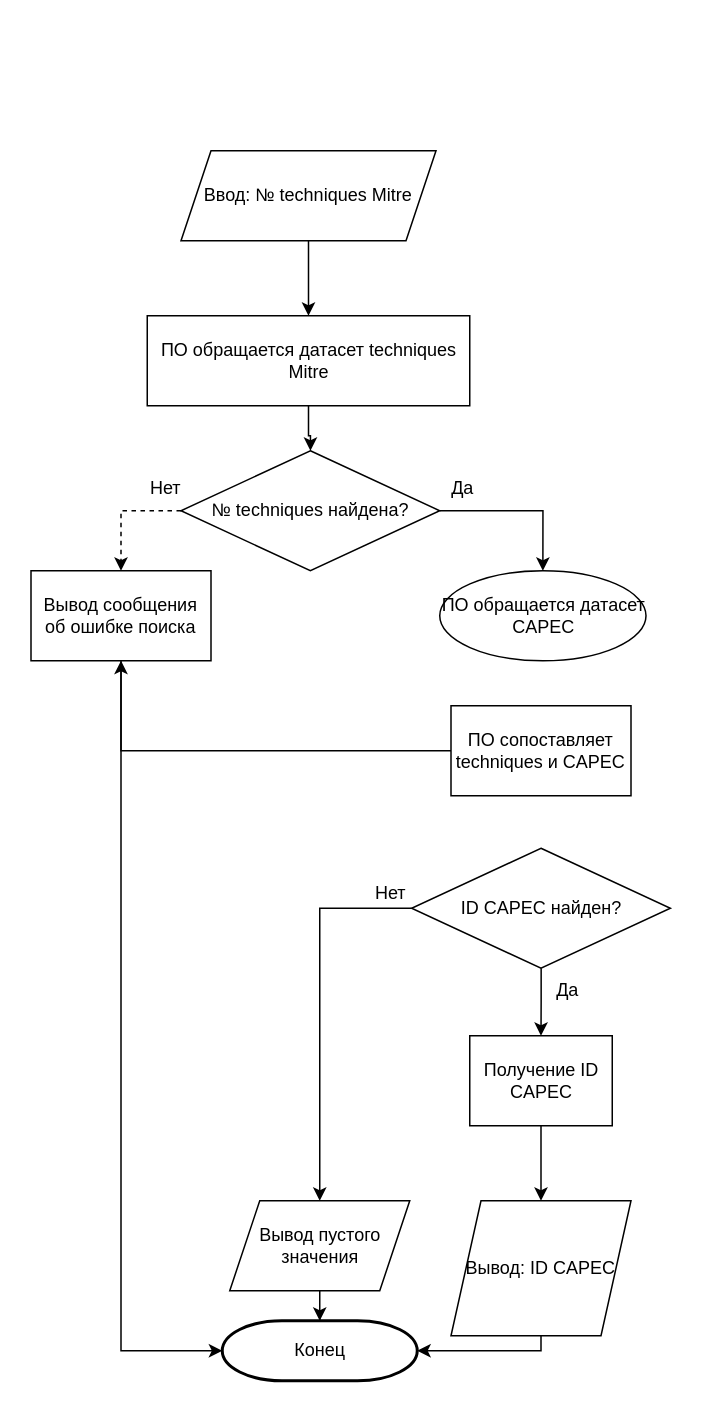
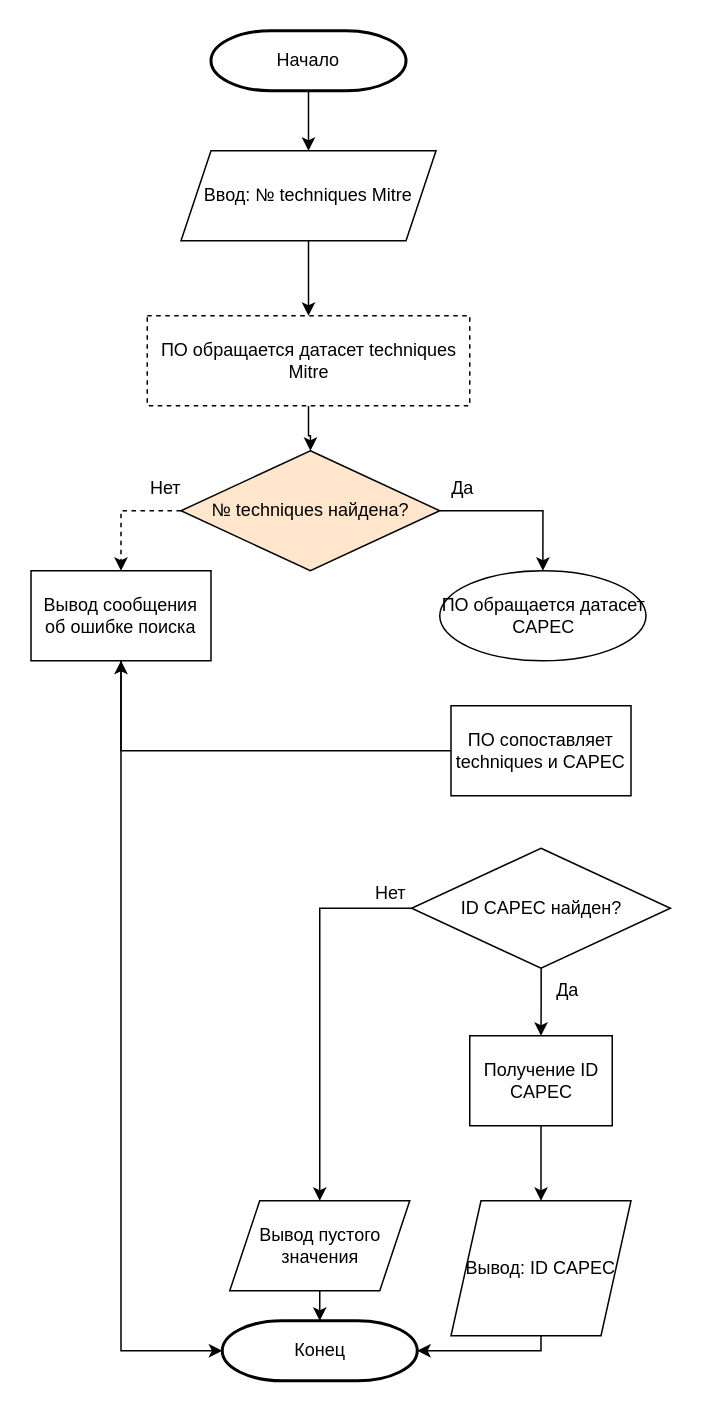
  <mxCell id="0" />
  <mxCell id="1" parent="0" />
+ <mxCell id="2" value="" style="edgeStyle=orthogonalEdgeStyle;rounded=0;orthogonalLoop=1;jettySize=auto;html=1;" edge="1" parent="1" source="3" target="6"><mxGeometry relative="1" as="geometry" /></mxCell>
+ <mxCell id="3" value="Начало" style="strokeWidth=2;html=1;shape=mxgraph.flowchart.terminator;whiteSpace=wrap;" vertex="1" parent="1"><mxGeometry x="140" y="20" width="130" height="40" as="geometry" /></mxCell>
  <mxCell id="4" value="Конец" style="strokeWidth=2;html=1;shape=mxgraph.flowchart.terminator;whiteSpace=wrap;" vertex="1" parent="1"><mxGeometry x="147.5" y="880" width="130" height="40" as="geometry" /></mxCell>
  <mxCell id="5" value="" style="edgeStyle=orthogonalEdgeStyle;rounded=0;orthogonalLoop=1;jettySize=auto;html=1;" edge="1" parent="1" source="6" target="10"><mxGeometry relative="1" as="geometry" /></mxCell>
  <mxCell id="6" value="Ввод: № techniques Mitre" style="shape=parallelogram;perimeter=parallelogramPerimeter;whiteSpace=wrap;html=1;fixedSize=1;" vertex="1" parent="1"><mxGeometry x="120" y="100" width="170" height="60" as="geometry" /></mxCell>
  <mxCell id="7" value="" style="edgeStyle=orthogonalEdgeStyle;rounded=0;orthogonalLoop=1;jettySize=auto;html=1;" edge="1" parent="1" source="8" target="4"><mxGeometry relative="1" as="geometry" /></mxCell>
  <mxCell id="8" value="Вывод пустого значения" style="shape=parallelogram;perimeter=parallelogramPerimeter;whiteSpace=wrap;html=1;fixedSize=1;" vertex="1" parent="1"><mxGeometry x="152.5" y="800" width="120" height="60" as="geometry" /></mxCell>
  <mxCell id="9" value="" style="edgeStyle=orthogonalEdgeStyle;rounded=0;orthogonalLoop=1;jettySize=auto;html=1;" edge="1" parent="1" source="10" target="12"><mxGeometry relative="1" as="geometry" /></mxCell>
- <mxCell id="10" value="ПО обращается датасет techniques Mitre" style="rounded=0;whiteSpace=wrap;html=1;" vertex="1" parent="1"><mxGeometry x="97.5" y="210" width="215" height="60" as="geometry" /></mxCell>
+ <mxCell id="10" value="ПО обращается датасет techniques Mitre" style="rounded=0;whiteSpace=wrap;html=1;dashed=1;" vertex="1" parent="1"><mxGeometry x="97.5" y="210" width="215" height="60" as="geometry" /></mxCell>
  <mxCell id="11" style="edgeStyle=orthogonalEdgeStyle;rounded=0;orthogonalLoop=1;jettySize=auto;html=1;exitX=0;exitY=0.5;exitDx=0;exitDy=0;entryX=0.5;entryY=0;entryDx=0;entryDy=0;dashed=1;" edge="1" parent="1" source="12" target="13"><mxGeometry relative="1" as="geometry" /></mxCell>
- <mxCell id="12" value="№ techniques&amp;nbsp;найдена?" style="rhombus;whiteSpace=wrap;html=1;" vertex="1" parent="1"><mxGeometry x="120" y="300" width="172.5" height="80" as="geometry" /></mxCell>
+ <mxCell id="12" value="№ techniques&amp;nbsp;найдена?" style="rhombus;whiteSpace=wrap;html=1;fillColor=#ffe6cc;" vertex="1" parent="1"><mxGeometry x="120" y="300" width="172.5" height="80" as="geometry" /></mxCell>
  <mxCell id="13" value="Вывод сообщения об ошибке поиска" style="rounded=0;whiteSpace=wrap;html=1;" vertex="1" parent="1"><mxGeometry x="20" y="380" width="120" height="60" as="geometry" /></mxCell>
  <mxCell id="14" value="" style="edgeStyle=orthogonalEdgeStyle;rounded=0;orthogonalLoop=1;jettySize=auto;html=1;" edge="1" parent="1" source="15" target="13"><mxGeometry relative="1" as="geometry" /></mxCell>
  <mxCell id="15" value="ПО сопоставляет techniques и CAPEC" style="rounded=0;whiteSpace=wrap;html=1;" vertex="1" parent="1"><mxGeometry x="300" y="470" width="120" height="60" as="geometry" /></mxCell>
  <mxCell id="16" value="" style="edgeStyle=orthogonalEdgeStyle;rounded=0;orthogonalLoop=1;jettySize=auto;html=1;" edge="1" parent="1" source="17" target="26"><mxGeometry relative="1" as="geometry" /></mxCell>
  <mxCell id="17" value="Получение ID CAPEC" style="rounded=0;whiteSpace=wrap;html=1;" vertex="1" parent="1"><mxGeometry x="312.5" y="690" width="95" height="60" as="geometry" /></mxCell>
  <mxCell id="18" value="Нет" style="text;html=1;align=center;verticalAlign=middle;whiteSpace=wrap;rounded=0;" vertex="1" parent="1"><mxGeometry x="80" y="310" width="60" height="30" as="geometry" /></mxCell>
  <mxCell id="19" style="edgeStyle=orthogonalEdgeStyle;rounded=0;orthogonalLoop=1;jettySize=auto;html=1;exitX=0.25;exitY=1;exitDx=0;exitDy=0;entryX=0.5;entryY=0;entryDx=0;entryDy=0;" edge="1" parent="1" source="20" target="22"><mxGeometry relative="1" as="geometry"><Array as="points"><mxPoint x="361" y="340" /></Array></mxGeometry></mxCell>
  <mxCell id="20" value="Да" style="text;html=1;align=center;verticalAlign=middle;whiteSpace=wrap;rounded=0;" vertex="1" parent="1"><mxGeometry x="277.5" y="310" width="60" height="30" as="geometry" /></mxCell>
  <mxCell id="21" style="edgeStyle=orthogonalEdgeStyle;rounded=0;orthogonalLoop=1;jettySize=auto;html=1;exitX=0.5;exitY=1;exitDx=0;exitDy=0;entryX=0;entryY=0.5;entryDx=0;entryDy=0;entryPerimeter=0;" edge="1" parent="1" source="13" target="4"><mxGeometry relative="1" as="geometry" /></mxCell>
  <mxCell id="22" value="ПО обращается датасет CAPEC" style="ellipse;whiteSpace=wrap;html=1;" vertex="1" parent="1"><mxGeometry x="292.5" y="380" width="137.5" height="60" as="geometry" /></mxCell>
  <mxCell id="23" value="" style="edgeStyle=orthogonalEdgeStyle;rounded=0;orthogonalLoop=1;jettySize=auto;html=1;" edge="1" parent="1" source="25" target="17"><mxGeometry relative="1" as="geometry" /></mxCell>
  <mxCell id="24" style="edgeStyle=orthogonalEdgeStyle;rounded=0;orthogonalLoop=1;jettySize=auto;html=1;exitX=0;exitY=0.5;exitDx=0;exitDy=0;entryX=0.5;entryY=0;entryDx=0;entryDy=0;" edge="1" parent="1" source="25" target="8"><mxGeometry relative="1" as="geometry" /></mxCell>
  <mxCell id="25" value="ID CAPEC найден?" style="rhombus;whiteSpace=wrap;html=1;" vertex="1" parent="1"><mxGeometry x="273.75" y="565" width="172.5" height="80" as="geometry" /></mxCell>
  <mxCell id="26" value="Вывод: ID CAPEC" style="shape=parallelogram;perimeter=parallelogramPerimeter;whiteSpace=wrap;html=1;fixedSize=1;" vertex="1" parent="1"><mxGeometry x="300" y="800" width="120" height="90" as="geometry" /></mxCell>
  <mxCell id="27" style="edgeStyle=orthogonalEdgeStyle;rounded=0;orthogonalLoop=1;jettySize=auto;html=1;entryX=1;entryY=0.5;entryDx=0;entryDy=0;entryPerimeter=0;" edge="1" parent="1" source="26" target="4"><mxGeometry relative="1" as="geometry"><Array as="points"><mxPoint x="360" y="900" /></Array></mxGeometry></mxCell>
  <mxCell id="28" value="Да" style="text;html=1;align=center;verticalAlign=middle;whiteSpace=wrap;rounded=0;" vertex="1" parent="1"><mxGeometry x="347.5" y="645" width="60" height="30" as="geometry" /></mxCell>
  <mxCell id="29" value="Нет" style="text;html=1;align=center;verticalAlign=middle;whiteSpace=wrap;rounded=0;" vertex="1" parent="1"><mxGeometry x="230" y="580" width="60" height="30" as="geometry" /></mxCell>
